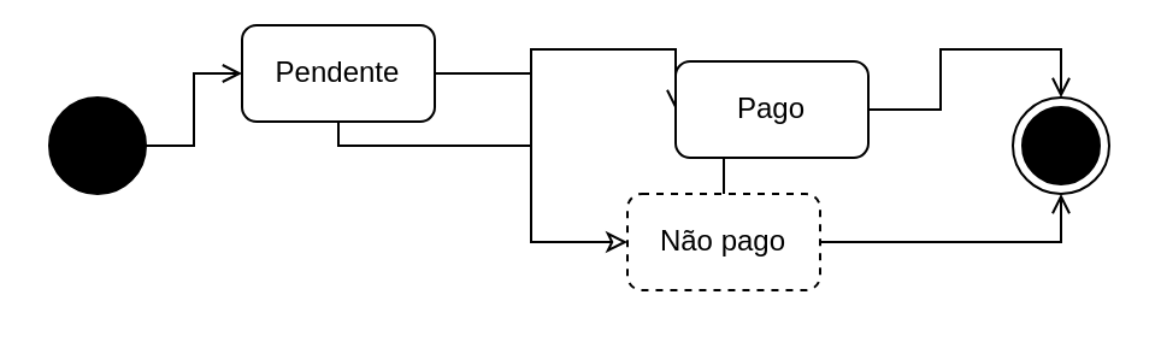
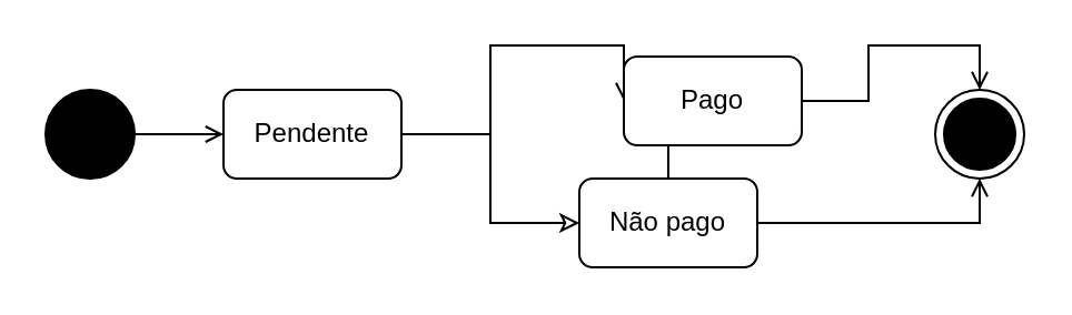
  <mxCell id="0" />
  <mxCell id="1" parent="0" />
  <mxCell id="2" style="edgeStyle=orthogonalEdgeStyle;rounded=0;orthogonalLoop=1;jettySize=auto;html=1;fontColor=default;endArrow=open;endFill=0;" edge="1" parent="1" source="3" target="6"><mxGeometry relative="1" as="geometry" /></mxCell>
  <mxCell id="3" value="" style="ellipse;fillColor=strokeColor;" vertex="1" parent="1"><mxGeometry x="20" y="40" width="40" height="40" as="geometry" /></mxCell>
  <mxCell id="4" style="edgeStyle=orthogonalEdgeStyle;rounded=0;orthogonalLoop=1;jettySize=auto;html=1;entryX=0;entryY=0.5;entryDx=0;entryDy=0;fontColor=default;endArrow=classic;endFill=0;" edge="1" parent="1" source="6" target="9"><mxGeometry relative="1" as="geometry" /></mxCell>
  <mxCell id="5" style="edgeStyle=orthogonalEdgeStyle;rounded=0;orthogonalLoop=1;jettySize=auto;html=1;entryX=0;entryY=0.5;entryDx=0;entryDy=0;fontSize=12;fontColor=default;endArrow=open;endFill=0;" edge="1" parent="1" source="6" target="11"><mxGeometry relative="1" as="geometry"><Array as="points"><mxPoint x="220" y="60" /><mxPoint x="220" y="20" /></Array></mxGeometry></mxCell>
- <mxCell id="6" value="Pendente" style="whiteSpace=wrap;html=1;glass=0;rounded=1;" vertex="1" parent="1"><mxGeometry x="100" y="10" width="80" height="40" as="geometry" /></mxCell>
+ <mxCell id="6" value="Pendente" style="whiteSpace=wrap;html=1;glass=0;rounded=1;" vertex="1" parent="1"><mxGeometry x="100" y="40" width="80" height="40" as="geometry" /></mxCell>
  <mxCell id="7" style="edgeStyle=orthogonalEdgeStyle;rounded=0;orthogonalLoop=1;jettySize=auto;html=1;fontSize=8;fontColor=default;endArrow=open;endFill=0;exitX=1;exitY=0.5;exitDx=0;exitDy=0;entryX=0.5;entryY=1;entryDx=0;entryDy=0;" edge="1" parent="1" source="9" target="12"><mxGeometry relative="1" as="geometry"><mxPoint x="420" y="60" as="targetPoint" /><Array as="points"><mxPoint x="440" y="100" /></Array></mxGeometry></mxCell>
- <mxCell id="8" style="edgeStyle=orthogonalEdgeStyle;rounded=0;orthogonalLoop=1;jettySize=auto;html=1;entryX=0.5;entryY=1;entryDx=0;entryDy=0;endArrow=open;endFill=0;" edge="1" parent="1" source="9" target="11"><mxGeometry relative="1" as="geometry" /></mxCell>
- <mxCell id="9" value="Não pago" style="whiteSpace=wrap;html=1;fillColor=rgb(255, 255, 255);glass=0;rounded=1;strokeColor=#000000;fontColor=default;direction=east;dashed=1;" vertex="1" parent="1"><mxGeometry x="260" y="80" width="80" height="40" as="geometry" /></mxCell>
+ <mxCell id="8" style="edgeStyle=orthogonalEdgeStyle;rounded=0;orthogonalLoop=1;jettySize=auto;html=1;entryX=0.5;entryY=1;entryDx=0;entryDy=0;endArrow=none;endFill=0;" edge="1" parent="1" source="9" target="11"><mxGeometry relative="1" as="geometry" /></mxCell>
+ <mxCell id="9" value="Não pago" style="whiteSpace=wrap;html=1;fillColor=rgb(255, 255, 255);glass=0;rounded=1;strokeColor=#000000;fontColor=default;direction=east;" vertex="1" parent="1"><mxGeometry x="260" y="80" width="80" height="40" as="geometry" /></mxCell>
  <mxCell id="10" style="edgeStyle=orthogonalEdgeStyle;rounded=0;orthogonalLoop=1;jettySize=auto;html=1;entryX=0.5;entryY=0;entryDx=0;entryDy=0;fontSize=8;fontColor=default;endArrow=open;endFill=0;" edge="1" parent="1" source="11" target="12"><mxGeometry relative="1" as="geometry"><mxPoint x="580" y="40" as="targetPoint" /></mxGeometry></mxCell>
  <mxCell id="11" value="&lt;font style=&quot;font-size: 12px;&quot;&gt;Pago&lt;/font&gt;" style="whiteSpace=wrap;html=1;fillColor=rgb(255, 255, 255);glass=0;rounded=1;strokeColor=#000000;fontSize=8;fontColor=default;" vertex="1" parent="1"><mxGeometry x="280" y="25" width="80" height="40" as="geometry" /></mxCell>
  <mxCell id="12" value="" style="ellipse;html=1;shape=endState;fillColor=strokeColor;rounded=1;glass=0;strokeColor=#000000;fontSize=8;fontColor=default;" vertex="1" parent="1"><mxGeometry x="420" y="40" width="40" height="40" as="geometry" /></mxCell>
